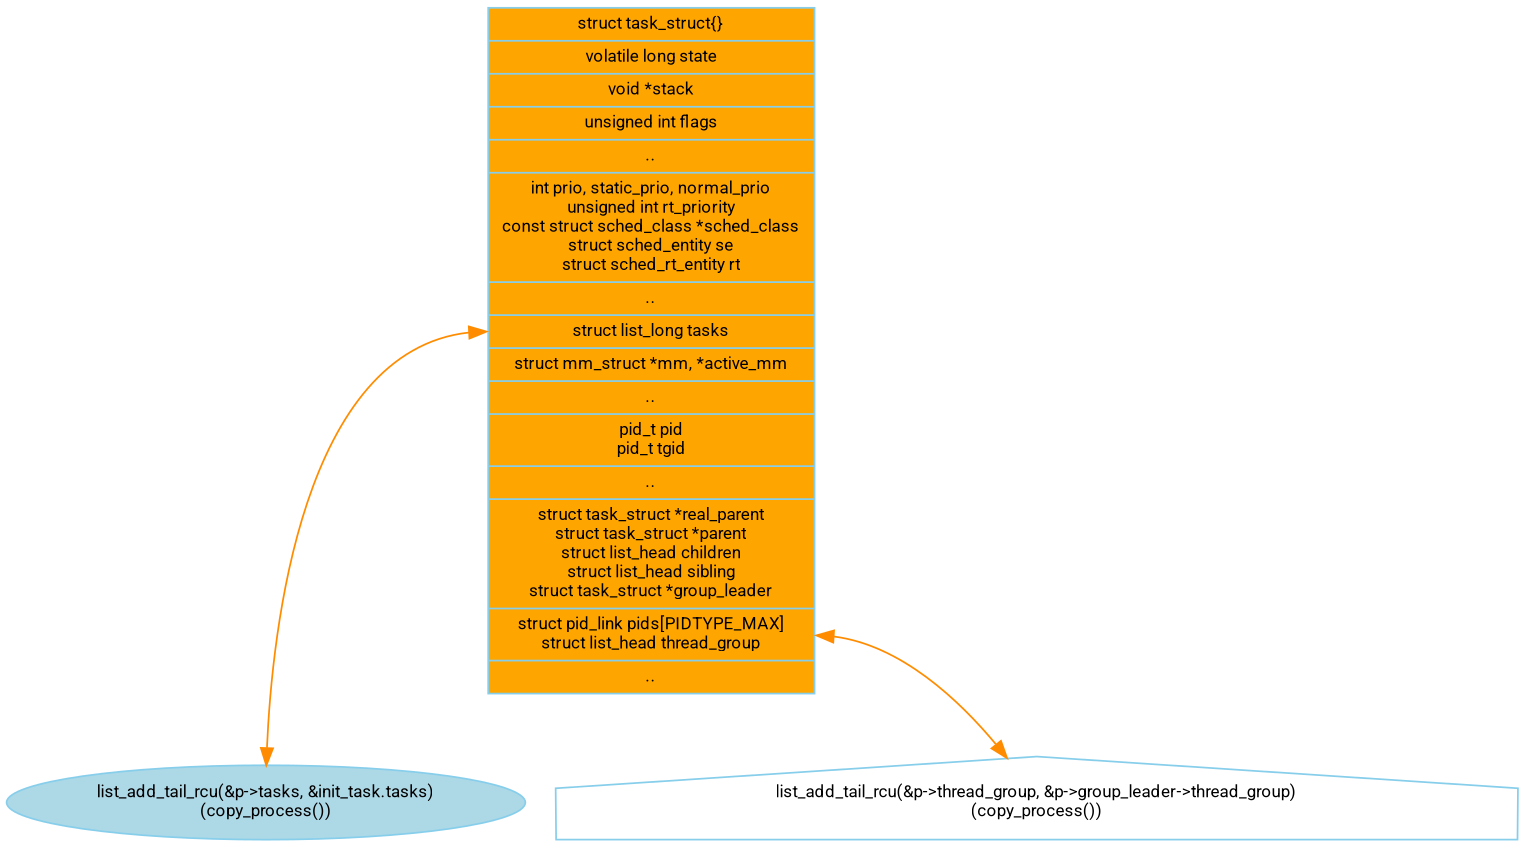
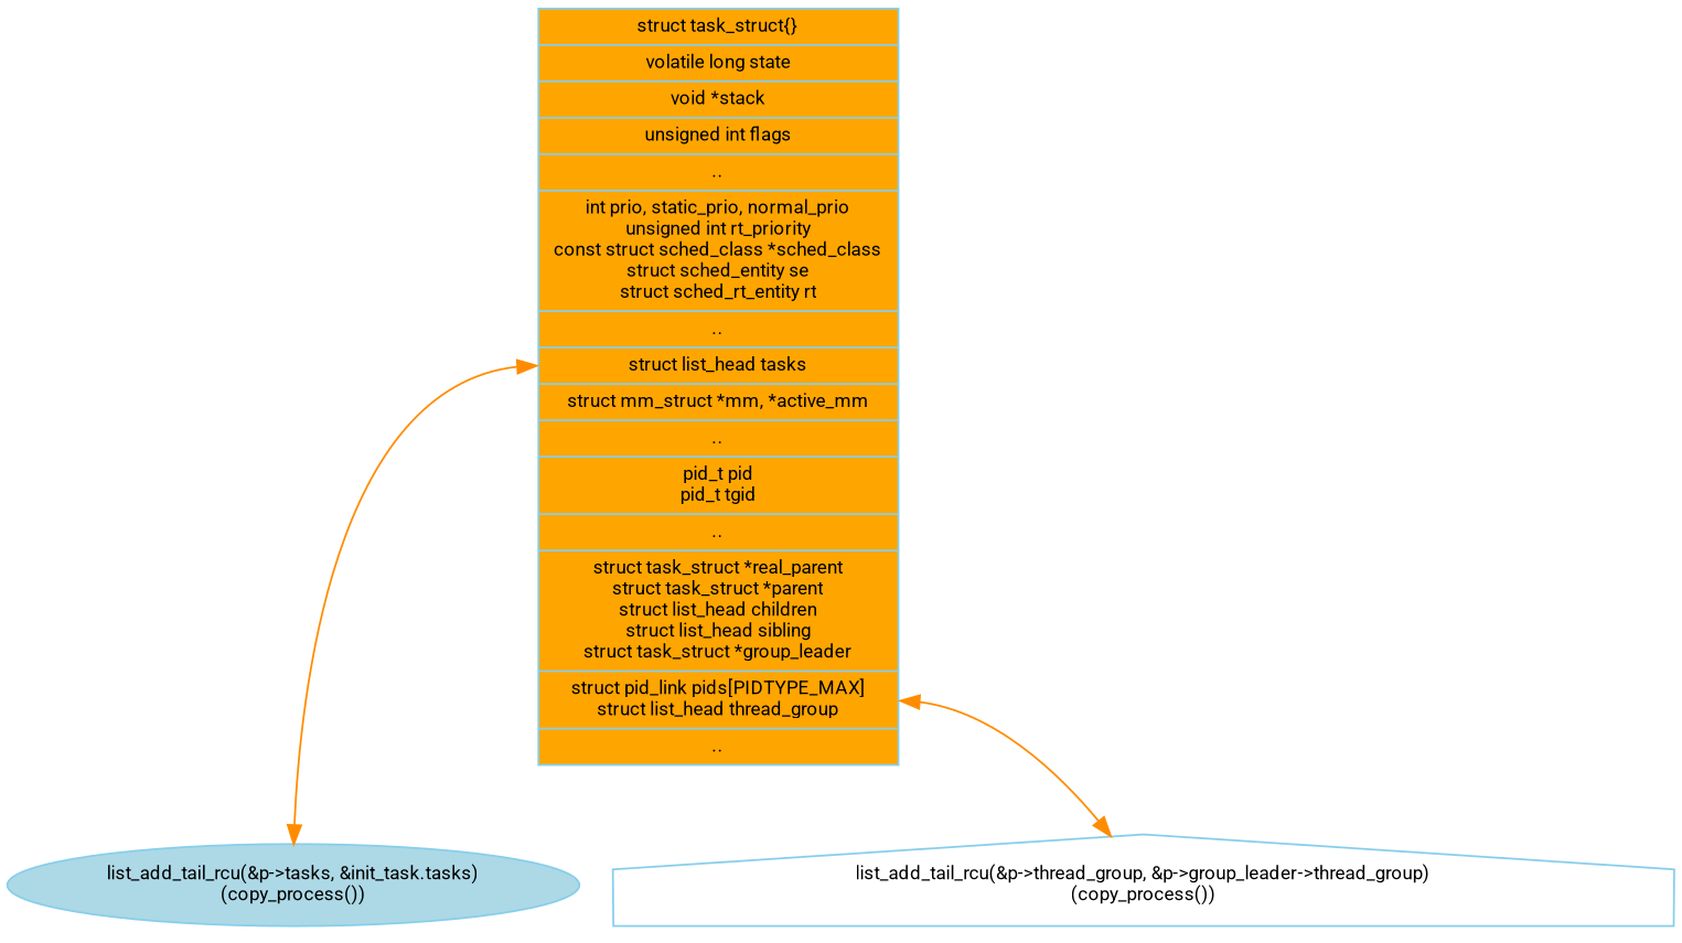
  digraph {
    fontname=Roboto
    fontsize=10
    rankdir=TB
    node [color=skyblue fontname=Roboto fontsize=10 style=filled]
    edge [color=darkorange dir=both fontname=Roboto fontsize=10 style=solid]
-   n1 [fillcolor=orange label="{<head>struct task_struct\{\}|<s_state>volatile long state|<s_stack>void *stack|unsigned int flags|..|int prio, static_prio, normal_prio\nunsigned int rt_priority\nconst struct sched_class *sched_class\nstruct sched_entity se\nstruct sched_rt_entity rt|..|<s_tasks>struct list_long tasks|struct mm_struct *mm, *active_mm|..|pid_t pid\npid_t tgid|..|<s_task_tree>struct task_struct *real_parent\nstruct task_struct *parent\nstruct list_head children\nstruct list_head sibling\nstruct task_struct *group_leader|<s_thread_group>struct pid_link pids[PIDTYPE_MAX]\nstruct list_head thread_group|..}" shape=record]
+   n1 [fillcolor=orange label="{<head>struct task_struct\{\}|<s_state>volatile long state|<s_stack>void *stack|unsigned int flags|..|int prio, static_prio, normal_prio\nunsigned int rt_priority\nconst struct sched_class *sched_class\nstruct sched_entity se\nstruct sched_rt_entity rt|..|<s_tasks>struct list_head tasks|struct mm_struct *mm, *active_mm|..|pid_t pid\npid_t tgid|..|<s_task_tree>struct task_struct *real_parent\nstruct task_struct *parent\nstruct list_head children\nstruct list_head sibling\nstruct task_struct *group_leader|<s_thread_group>struct pid_link pids[PIDTYPE_MAX]\nstruct list_head thread_group|..}" shape=record]
    "list_add_tail_rcu(&p->tasks, &init_task.tasks)\n(copy_process())" [fillcolor=lightblue shape=ellipse]
    "list_add_tail_rcu(&p->thread_group, &p->group_leader->thread_group)\n(copy_process())" [fillcolor=white shape=house]
    n1 -> "list_add_tail_rcu(&p->tasks, &init_task.tasks)\n(copy_process())" [tailport=s_tasks]
    n1 -> "list_add_tail_rcu(&p->thread_group, &p->group_leader->thread_group)\n(copy_process())" [tailport=s_thread_group]
  }
